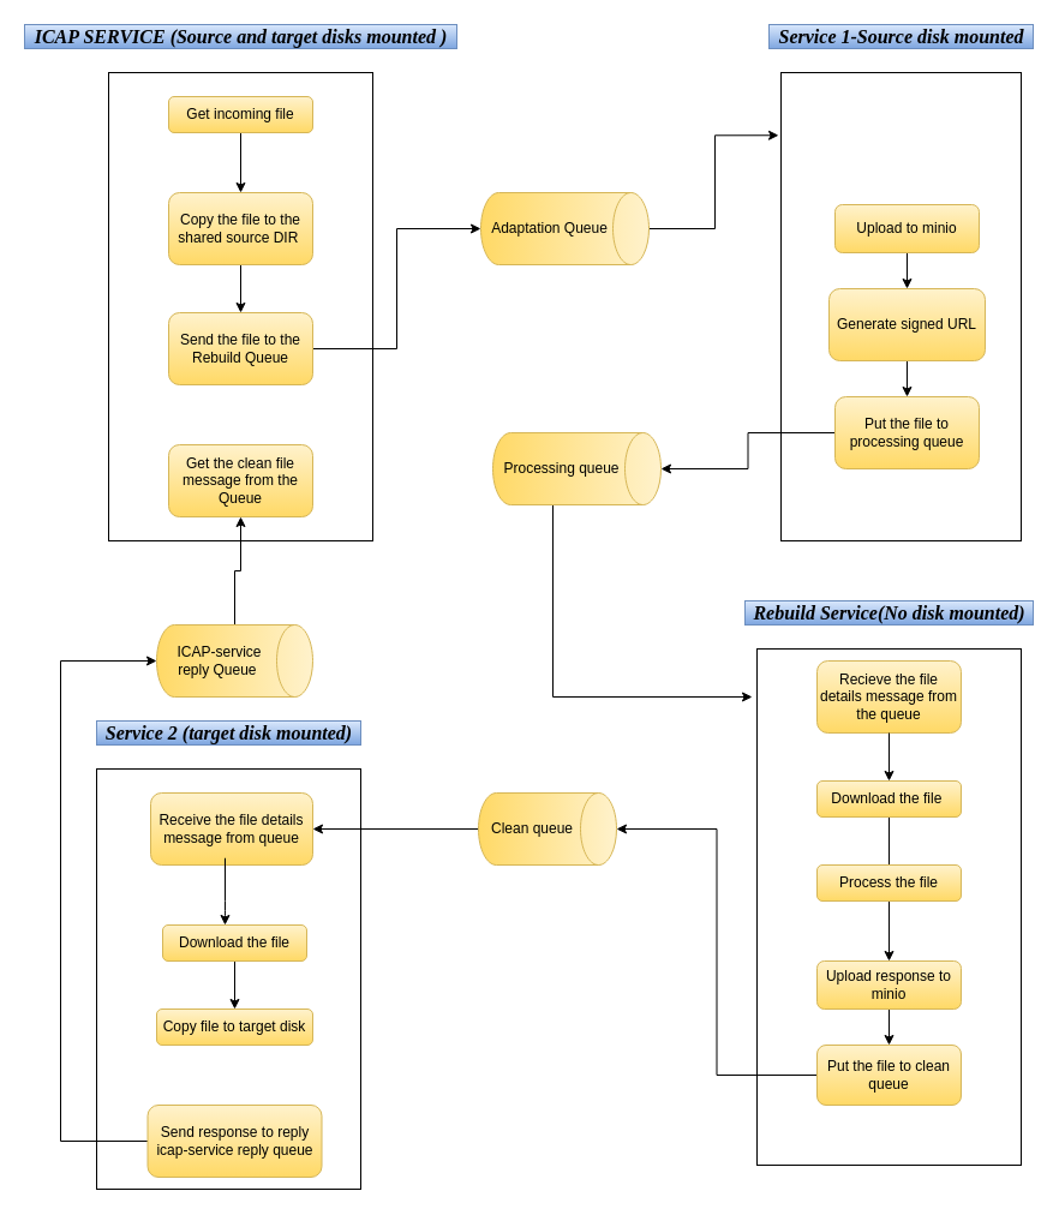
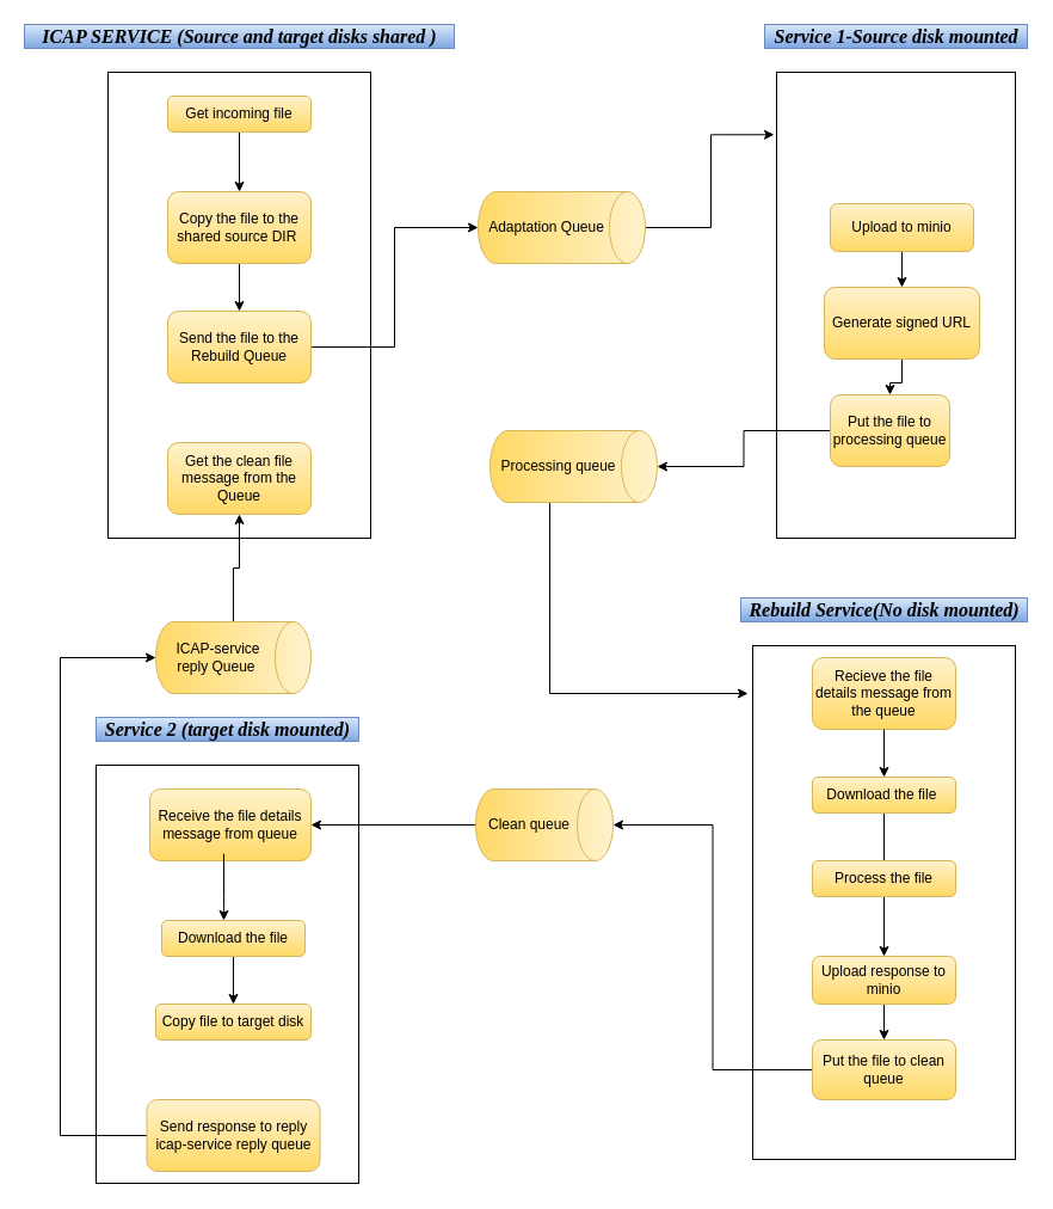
  <mxCell id="0" />
  <mxCell id="1" parent="0" />
  <mxCell id="2" value="" style="rounded=0;whiteSpace=wrap;html=1;direction=south;" vertex="1" parent="1"><mxGeometry x="90" y="60" width="220" height="390" as="geometry" /></mxCell>
  <mxCell id="3" style="edgeStyle=orthogonalEdgeStyle;rounded=0;orthogonalLoop=1;jettySize=auto;html=1;" edge="1" parent="1" source="4" target="6"><mxGeometry relative="1" as="geometry" /></mxCell>
  <mxCell id="4" value="Get incoming file" style="rounded=1;whiteSpace=wrap;html=1;fillColor=#fff2cc;strokeColor=#d6b656;gradientColor=#ffd966;" vertex="1" parent="1"><mxGeometry x="140" y="80" width="120" height="30" as="geometry" /></mxCell>
  <mxCell id="5" value="" style="edgeStyle=orthogonalEdgeStyle;rounded=0;orthogonalLoop=1;jettySize=auto;html=1;" edge="1" parent="1" source="6" target="8"><mxGeometry relative="1" as="geometry" /></mxCell>
  <mxCell id="6" value="Copy the file to the shared source DIR&amp;nbsp;" style="rounded=1;whiteSpace=wrap;html=1;gradientColor=#ffd966;fillColor=#fff2cc;strokeColor=#d6b656;" vertex="1" parent="1"><mxGeometry x="140" y="160" width="120" height="60" as="geometry" /></mxCell>
  <mxCell id="7" style="edgeStyle=orthogonalEdgeStyle;rounded=0;orthogonalLoop=1;jettySize=auto;html=1;entryX=0.5;entryY=1;entryDx=0;entryDy=0;entryPerimeter=0;" edge="1" parent="1" source="8" target="20"><mxGeometry relative="1" as="geometry" /></mxCell>
  <mxCell id="8" value="Send the file to the Rebuild Queue" style="rounded=1;whiteSpace=wrap;html=1;gradientColor=#ffd966;fillColor=#fff2cc;strokeColor=#d6b656;" vertex="1" parent="1"><mxGeometry x="140" y="260" width="120" height="60" as="geometry" /></mxCell>
  <mxCell id="9" value="Get the clean file message from the Queue" style="rounded=1;whiteSpace=wrap;html=1;gradientColor=#ffd966;fillColor=#fff2cc;strokeColor=#d6b656;" vertex="1" parent="1"><mxGeometry x="140" y="370" width="120" height="60" as="geometry" /></mxCell>
  <mxCell id="10" value="" style="endArrow=classic;html=1;" edge="1" parent="1"><mxGeometry width="50" height="50" relative="1" as="geometry"><mxPoint x="420" y="220" as="sourcePoint" /><mxPoint x="470" y="170" as="targetPoint" /></mxGeometry></mxCell>
  <mxCell id="11" value="" style="endArrow=classic;html=1;" edge="1" parent="1"><mxGeometry width="50" height="50" relative="1" as="geometry"><mxPoint x="420" y="220" as="sourcePoint" /><mxPoint x="470" y="170" as="targetPoint" /></mxGeometry></mxCell>
  <mxCell id="12" value="" style="endArrow=classic;html=1;" edge="1" parent="1"><mxGeometry width="50" height="50" relative="1" as="geometry"><mxPoint x="420" y="220" as="sourcePoint" /><mxPoint x="470" y="170" as="targetPoint" /></mxGeometry></mxCell>
  <mxCell id="13" value="" style="endArrow=classic;html=1;" edge="1" parent="1"><mxGeometry width="50" height="50" relative="1" as="geometry"><mxPoint x="420" y="220" as="sourcePoint" /><mxPoint x="470" y="170" as="targetPoint" /></mxGeometry></mxCell>
  <mxCell id="14" value="" style="endArrow=classic;html=1;" edge="1" parent="1"><mxGeometry width="50" height="50" relative="1" as="geometry"><mxPoint x="420" y="220" as="sourcePoint" /><mxPoint x="470" y="170" as="targetPoint" /></mxGeometry></mxCell>
  <mxCell id="15" value="" style="endArrow=classic;html=1;" edge="1" parent="1"><mxGeometry width="50" height="50" relative="1" as="geometry"><mxPoint x="420" y="220" as="sourcePoint" /><mxPoint x="470" y="170" as="targetPoint" /></mxGeometry></mxCell>
  <mxCell id="16" value="" style="endArrow=classic;html=1;" edge="1" parent="1"><mxGeometry width="50" height="50" relative="1" as="geometry"><mxPoint x="420" y="220" as="sourcePoint" /><mxPoint x="470" y="170" as="targetPoint" /></mxGeometry></mxCell>
  <mxCell id="17" value="" style="endArrow=classic;html=1;" edge="1" parent="1"><mxGeometry width="50" height="50" relative="1" as="geometry"><mxPoint x="420" y="220" as="sourcePoint" /><mxPoint x="470" y="170" as="targetPoint" /></mxGeometry></mxCell>
  <mxCell id="18" value="" style="endArrow=classic;html=1;" edge="1" parent="1" source="20"><mxGeometry width="50" height="50" relative="1" as="geometry"><mxPoint x="420" y="220" as="sourcePoint" /><mxPoint x="470" y="170" as="targetPoint" /></mxGeometry></mxCell>
  <mxCell id="19" style="edgeStyle=orthogonalEdgeStyle;rounded=0;orthogonalLoop=1;jettySize=auto;html=1;entryX=0.134;entryY=1.01;entryDx=0;entryDy=0;entryPerimeter=0;" edge="1" parent="1" source="20" target="22"><mxGeometry relative="1" as="geometry" /></mxCell>
  <mxCell id="20" value="Adaptation Queue" style="shape=cylinder3;whiteSpace=wrap;html=1;boundedLbl=1;backgroundOutline=1;size=15;direction=south;gradientColor=#ffd966;fillColor=#fff2cc;strokeColor=#d6b656;" vertex="1" parent="1"><mxGeometry x="400" y="160" width="140" height="60" as="geometry" /></mxCell>
  <mxCell id="21" value="" style="endArrow=classic;html=1;" edge="1" parent="1" target="20"><mxGeometry width="50" height="50" relative="1" as="geometry"><mxPoint x="420" y="220" as="sourcePoint" /><mxPoint x="470" y="170" as="targetPoint" /></mxGeometry></mxCell>
  <mxCell id="22" value="" style="rounded=0;whiteSpace=wrap;html=1;direction=south;" vertex="1" parent="1"><mxGeometry x="650" y="60" width="200" height="390" as="geometry" /></mxCell>
  <mxCell id="23" value="" style="edgeStyle=orthogonalEdgeStyle;rounded=0;orthogonalLoop=1;jettySize=auto;html=1;" edge="1" parent="1" source="24" target="26"><mxGeometry relative="1" as="geometry" /></mxCell>
  <mxCell id="24" value="Upload to minio" style="rounded=1;whiteSpace=wrap;html=1;gradientColor=#ffd966;fillColor=#fff2cc;strokeColor=#d6b656;" vertex="1" parent="1"><mxGeometry x="695" y="170" width="120" height="40" as="geometry" /></mxCell>
  <mxCell id="25" value="" style="edgeStyle=orthogonalEdgeStyle;rounded=0;orthogonalLoop=1;jettySize=auto;html=1;" edge="1" parent="1" source="26" target="28"><mxGeometry relative="1" as="geometry" /></mxCell>
  <mxCell id="26" value="Generate signed URL" style="rounded=1;whiteSpace=wrap;html=1;gradientColor=#ffd966;fillColor=#fff2cc;strokeColor=#d6b656;" vertex="1" parent="1"><mxGeometry x="690" y="240" width="130" height="60" as="geometry" /></mxCell>
  <mxCell id="27" style="edgeStyle=orthogonalEdgeStyle;rounded=0;orthogonalLoop=1;jettySize=auto;html=1;entryX=0.5;entryY=0;entryDx=0;entryDy=0;entryPerimeter=0;" edge="1" parent="1" source="28" target="30"><mxGeometry relative="1" as="geometry" /></mxCell>
- <mxCell id="28" value="Put the file to processing queue" style="rounded=1;whiteSpace=wrap;html=1;gradientColor=#ffd966;fillColor=#fff2cc;strokeColor=#d6b656;" vertex="1" parent="1"><mxGeometry x="695" y="330" width="120" height="60" as="geometry" /></mxCell>
+ <mxCell id="28" value="Put the file to processing queue" style="rounded=1;whiteSpace=wrap;html=1;gradientColor=#ffd966;fillColor=#fff2cc;strokeColor=#d6b656;" vertex="1" parent="1"><mxGeometry x="695" y="330" width="100" height="60" as="geometry" /></mxCell>
  <mxCell id="29" style="edgeStyle=orthogonalEdgeStyle;rounded=0;orthogonalLoop=1;jettySize=auto;html=1;" edge="1" parent="1" source="30"><mxGeometry relative="1" as="geometry"><mxPoint x="626" y="580" as="targetPoint" /><Array as="points"><mxPoint x="460" y="580" /><mxPoint x="626" y="580" /></Array></mxGeometry></mxCell>
  <mxCell id="30" value="Processing queue" style="shape=cylinder3;whiteSpace=wrap;html=1;boundedLbl=1;backgroundOutline=1;size=15;direction=south;gradientColor=#ffd966;fillColor=#fff2cc;strokeColor=#d6b656;" vertex="1" parent="1"><mxGeometry x="410" y="360" width="140" height="60" as="geometry" /></mxCell>
  <mxCell id="31" style="edgeStyle=orthogonalEdgeStyle;rounded=0;orthogonalLoop=1;jettySize=auto;html=1;" edge="1" parent="1" source="32" target="9"><mxGeometry relative="1" as="geometry"><Array as="points"><mxPoint x="195" y="475" /><mxPoint x="200" y="475" /></Array></mxGeometry></mxCell>
  <mxCell id="32" value="ICAP-service reply Queue&amp;nbsp;" style="shape=cylinder3;whiteSpace=wrap;html=1;boundedLbl=1;backgroundOutline=1;size=15;direction=south;gradientColor=#ffd966;fillColor=#fff2cc;strokeColor=#d6b656;" vertex="1" parent="1"><mxGeometry x="130" y="520" width="130" height="60" as="geometry" /></mxCell>
  <mxCell id="33" value="" style="rounded=0;whiteSpace=wrap;html=1;direction=south;" vertex="1" parent="1"><mxGeometry x="630" y="540" width="220" height="430" as="geometry" /></mxCell>
  <mxCell id="34" value="Recieve the file details message from the queue" style="rounded=1;whiteSpace=wrap;html=1;gradientColor=#ffd966;fillColor=#fff2cc;strokeColor=#d6b656;" vertex="1" parent="1"><mxGeometry x="680" y="550" width="120" height="60" as="geometry" /></mxCell>
  <mxCell id="35" value="" style="edgeStyle=orthogonalEdgeStyle;rounded=0;orthogonalLoop=1;jettySize=auto;html=1;" edge="1" parent="1" source="36" target="41"><mxGeometry relative="1" as="geometry" /></mxCell>
  <mxCell id="36" value="Download the file&amp;nbsp;" style="rounded=1;whiteSpace=wrap;html=1;gradientColor=#ffd966;fillColor=#fff2cc;strokeColor=#d6b656;" vertex="1" parent="1"><mxGeometry x="680" y="650" width="120" height="30" as="geometry" /></mxCell>
  <mxCell id="37" value="Process the file" style="rounded=1;whiteSpace=wrap;html=1;gradientColor=#ffd966;fillColor=#fff2cc;strokeColor=#d6b656;" vertex="1" parent="1"><mxGeometry x="680" y="720" width="120" height="30" as="geometry" /></mxCell>
  <mxCell id="38" style="edgeStyle=orthogonalEdgeStyle;rounded=0;orthogonalLoop=1;jettySize=auto;html=1;entryX=0.5;entryY=0;entryDx=0;entryDy=0;entryPerimeter=0;" edge="1" parent="1" source="39" target="51"><mxGeometry relative="1" as="geometry" /></mxCell>
  <mxCell id="39" value="Put the file to clean queue" style="rounded=1;whiteSpace=wrap;html=1;gradientColor=#ffd966;fillColor=#fff2cc;strokeColor=#d6b656;" vertex="1" parent="1"><mxGeometry x="680" y="870" width="120" height="50" as="geometry" /></mxCell>
  <mxCell id="40" value="" style="edgeStyle=orthogonalEdgeStyle;rounded=0;orthogonalLoop=1;jettySize=auto;html=1;" edge="1" parent="1" source="41" target="39"><mxGeometry relative="1" as="geometry" /></mxCell>
  <mxCell id="41" value="Upload response to minio" style="rounded=1;whiteSpace=wrap;html=1;gradientColor=#ffd966;fillColor=#fff2cc;strokeColor=#d6b656;" vertex="1" parent="1"><mxGeometry x="680" y="800" width="120" height="40" as="geometry" /></mxCell>
  <mxCell id="42" style="edgeStyle=orthogonalEdgeStyle;rounded=0;orthogonalLoop=1;jettySize=auto;html=1;exitX=1;exitY=0.5;exitDx=0;exitDy=0;" edge="1" parent="1" source="33" target="33"><mxGeometry relative="1" as="geometry" /></mxCell>
  <mxCell id="43" value="" style="rounded=0;whiteSpace=wrap;html=1;direction=south;" vertex="1" parent="1"><mxGeometry x="80" y="640" width="220" height="350" as="geometry" /></mxCell>
  <mxCell id="44" value="Receive the file details message from queue" style="rounded=1;whiteSpace=wrap;html=1;gradientColor=#ffd966;fillColor=#fff2cc;strokeColor=#d6b656;" vertex="1" parent="1"><mxGeometry x="125" y="660" width="135" height="60" as="geometry" /></mxCell>
  <mxCell id="45" value="" style="edgeStyle=orthogonalEdgeStyle;rounded=0;orthogonalLoop=1;jettySize=auto;html=1;" edge="1" parent="1" source="46" target="47"><mxGeometry relative="1" as="geometry" /></mxCell>
  <mxCell id="46" value="Download the file" style="rounded=1;whiteSpace=wrap;html=1;gradientColor=#ffd966;fillColor=#fff2cc;strokeColor=#d6b656;" vertex="1" parent="1"><mxGeometry x="135" y="770" width="120" height="30" as="geometry" /></mxCell>
  <mxCell id="47" value="Copy file to target disk" style="rounded=1;whiteSpace=wrap;html=1;gradientColor=#ffd966;fillColor=#fff2cc;strokeColor=#d6b656;" vertex="1" parent="1"><mxGeometry x="130" y="840" width="130" height="30" as="geometry" /></mxCell>
  <mxCell id="48" style="edgeStyle=orthogonalEdgeStyle;rounded=0;orthogonalLoop=1;jettySize=auto;html=1;" edge="1" parent="1" source="49"><mxGeometry relative="1" as="geometry"><mxPoint x="130" y="550" as="targetPoint" /><Array as="points"><mxPoint x="50" y="950" /><mxPoint x="50" y="550" /></Array></mxGeometry></mxCell>
  <mxCell id="49" value="Send response to reply icap-service reply queue" style="rounded=1;whiteSpace=wrap;html=1;gradientColor=#ffd966;fillColor=#fff2cc;strokeColor=#d6b656;" vertex="1" parent="1"><mxGeometry x="122.5" y="920" width="145" height="60" as="geometry" /></mxCell>
  <mxCell id="50" style="edgeStyle=orthogonalEdgeStyle;rounded=0;orthogonalLoop=1;jettySize=auto;html=1;" edge="1" parent="1" source="51" target="44"><mxGeometry relative="1" as="geometry" /></mxCell>
  <mxCell id="51" value="Clean queue" style="shape=cylinder3;whiteSpace=wrap;html=1;boundedLbl=1;backgroundOutline=1;size=15;direction=south;gradientColor=#ffd966;fillColor=#fff2cc;strokeColor=#d6b656;" vertex="1" parent="1"><mxGeometry x="398" y="660" width="115" height="60" as="geometry" /></mxCell>
  <mxCell id="52" value="" style="endArrow=classic;html=1;exitX=0.459;exitY=1.083;exitDx=0;exitDy=0;exitPerimeter=0;entryX=0.433;entryY=0;entryDx=0;entryDy=0;entryPerimeter=0;" edge="1" parent="1" source="44" target="46"><mxGeometry width="50" height="50" relative="1" as="geometry"><mxPoint x="170" y="770" as="sourcePoint" /><mxPoint x="220" y="720" as="targetPoint" /><Array as="points"><mxPoint x="187" y="710" /><mxPoint x="187" y="760" /></Array></mxGeometry></mxCell>
  <mxCell id="53" value="" style="endArrow=classic;html=1;entryX=0.5;entryY=0;entryDx=0;entryDy=0;" edge="1" parent="1" target="36"><mxGeometry width="50" height="50" relative="1" as="geometry"><mxPoint x="740" y="610" as="sourcePoint" /><mxPoint x="770" y="610" as="targetPoint" /></mxGeometry></mxCell>
- <mxCell id="54" value="ICAP SERVICE (Source and target disks mounted )" style="text;html=1;align=center;verticalAlign=middle;resizable=0;points=[];autosize=1;gradientColor=#7ea6e0;fillColor=#dae8fc;strokeColor=#6c8ebf;fontFamily=Times New Roman;fontSize=16;fontStyle=3" vertex="1" parent="1"><mxGeometry x="20" y="20" width="360" height="20" as="geometry" /></mxCell>
+ <mxCell id="54" value="ICAP SERVICE (Source and target disks shared )" style="text;html=1;align=center;verticalAlign=middle;resizable=0;points=[];autosize=1;gradientColor=#7ea6e0;fillColor=#dae8fc;strokeColor=#6c8ebf;fontFamily=Times New Roman;fontSize=16;fontStyle=3" vertex="1" parent="1"><mxGeometry x="20" y="20" width="360" height="20" as="geometry" /></mxCell>
  <mxCell id="55" value="Service 1-Source disk mounted" style="text;html=1;align=center;verticalAlign=middle;resizable=0;points=[];autosize=1;fontSize=16;fontFamily=Times New Roman;gradientColor=#7ea6e0;fillColor=#dae8fc;strokeColor=#6c8ebf;fontStyle=3" vertex="1" parent="1"><mxGeometry x="640" y="20" width="220" height="20" as="geometry" /></mxCell>
  <mxCell id="56" value="Rebuild Service(No disk mounted)" style="text;html=1;align=center;verticalAlign=middle;resizable=0;points=[];autosize=1;fontSize=16;fontFamily=Times New Roman;gradientColor=#7ea6e0;fillColor=#dae8fc;strokeColor=#6c8ebf;fontStyle=3" vertex="1" parent="1"><mxGeometry x="620" y="500" width="240" height="20" as="geometry" /></mxCell>
  <mxCell id="57" value="Service 2 (target disk mounted)" style="text;html=1;align=center;verticalAlign=middle;resizable=0;points=[];autosize=1;fontSize=16;fontFamily=Times New Roman;fontStyle=3;gradientColor=#7ea6e0;fillColor=#dae8fc;strokeColor=#6c8ebf;" vertex="1" parent="1"><mxGeometry x="80" y="600" width="220" height="20" as="geometry" /></mxCell>
